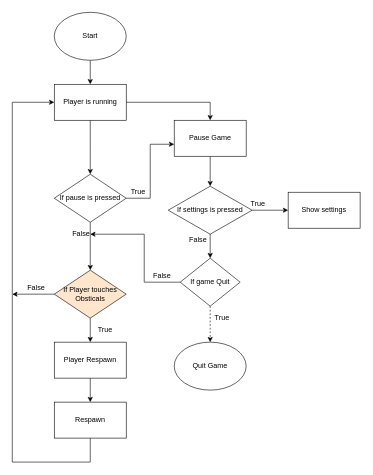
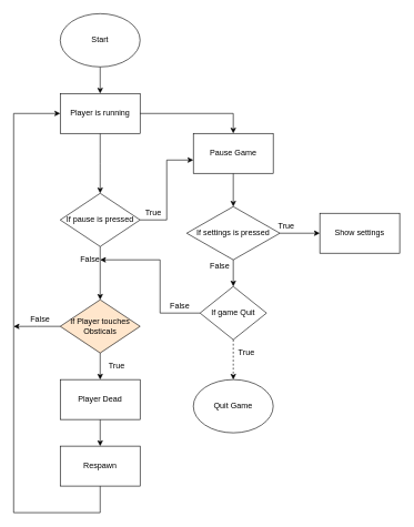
  <mxCell id="0" />
  <mxCell id="1" parent="0" />
  <mxCell id="2" value="" style="edgeStyle=orthogonalEdgeStyle;rounded=0;orthogonalLoop=1;jettySize=auto;html=1;" edge="1" parent="1" source="3" target="5"><mxGeometry relative="1" as="geometry" /></mxCell>
  <mxCell id="3" value="Start" style="ellipse;whiteSpace=wrap;html=1;" vertex="1" parent="1"><mxGeometry x="90" y="20" width="120" height="80" as="geometry" /></mxCell>
  <mxCell id="4" value="" style="edgeStyle=orthogonalEdgeStyle;rounded=0;orthogonalLoop=1;jettySize=auto;html=1;" edge="1" parent="1" source="5"><mxGeometry relative="1" as="geometry"><mxPoint x="150" y="290" as="targetPoint" /></mxGeometry></mxCell>
  <mxCell id="5" value="Player is running" style="whiteSpace=wrap;html=1;" vertex="1" parent="1"><mxGeometry x="90" y="140" width="120" height="60" as="geometry" /></mxCell>
  <mxCell id="6" value="" style="edgeStyle=orthogonalEdgeStyle;rounded=0;orthogonalLoop=1;jettySize=auto;html=1;" edge="1" parent="1" source="8" target="10"><mxGeometry relative="1" as="geometry"><Array as="points"><mxPoint x="250" y="330" /><mxPoint x="250" y="240" /></Array></mxGeometry></mxCell>
  <mxCell id="7" value="" style="edgeStyle=orthogonalEdgeStyle;rounded=0;orthogonalLoop=1;jettySize=auto;html=1;" edge="1" parent="1" source="8" target="13"><mxGeometry relative="1" as="geometry" /></mxCell>
  <mxCell id="8" value="If pause is pressed" style="rhombus;whiteSpace=wrap;html=1;" vertex="1" parent="1"><mxGeometry x="90" y="290" width="120" height="80" as="geometry" /></mxCell>
  <mxCell id="9" value="" style="edgeStyle=orthogonalEdgeStyle;rounded=0;orthogonalLoop=1;jettySize=auto;html=1;" edge="1" parent="1" source="10" target="32"><mxGeometry relative="1" as="geometry" /></mxCell>
  <mxCell id="10" value="Pause Game" style="whiteSpace=wrap;html=1;" vertex="1" parent="1"><mxGeometry x="290" y="200" width="120" height="60" as="geometry" /></mxCell>
  <mxCell id="11" value="" style="edgeStyle=orthogonalEdgeStyle;rounded=0;orthogonalLoop=1;jettySize=auto;html=1;" edge="1" parent="1" source="13" target="16"><mxGeometry relative="1" as="geometry" /></mxCell>
  <mxCell id="12" style="edgeStyle=orthogonalEdgeStyle;rounded=0;orthogonalLoop=1;jettySize=auto;html=1;exitX=0;exitY=0.5;exitDx=0;exitDy=0;" edge="1" parent="1" source="13"><mxGeometry relative="1" as="geometry"><mxPoint x="20" y="490.095" as="targetPoint" /></mxGeometry></mxCell>
  <mxCell id="13" value="If Player touches Obsticals" style="rhombus;whiteSpace=wrap;html=1;fillColor=#ffe6cc;" vertex="1" parent="1"><mxGeometry x="90" y="450" width="120" height="80" as="geometry" /></mxCell>
  <mxCell id="14" style="edgeStyle=orthogonalEdgeStyle;rounded=0;orthogonalLoop=1;jettySize=auto;html=1;exitX=0.5;exitY=1;exitDx=0;exitDy=0;entryX=0;entryY=0.5;entryDx=0;entryDy=0;" edge="1" parent="1" source="17" target="5"><mxGeometry relative="1" as="geometry"><Array as="points"><mxPoint x="150" y="770" /><mxPoint x="20" y="770" /><mxPoint x="20" y="170" /></Array></mxGeometry></mxCell>
  <mxCell id="15" style="edgeStyle=orthogonalEdgeStyle;rounded=0;orthogonalLoop=1;jettySize=auto;html=1;exitX=0.5;exitY=1;exitDx=0;exitDy=0;entryX=0.5;entryY=0;entryDx=0;entryDy=0;" edge="1" parent="1" source="16" target="17"><mxGeometry relative="1" as="geometry" /></mxCell>
- <mxCell id="16" value="Player Respawn" style="whiteSpace=wrap;html=1;" vertex="1" parent="1"><mxGeometry x="90" y="570" width="120" height="60" as="geometry" /></mxCell>
+ <mxCell id="16" value="Player Dead" style="whiteSpace=wrap;html=1;" vertex="1" parent="1"><mxGeometry x="90" y="570" width="120" height="60" as="geometry" /></mxCell>
  <mxCell id="17" value="Respawn" style="rounded=0;whiteSpace=wrap;html=1;" vertex="1" parent="1"><mxGeometry x="90" y="670" width="120" height="60" as="geometry" /></mxCell>
  <mxCell id="18" value="" style="edgeStyle=orthogonalEdgeStyle;rounded=0;orthogonalLoop=1;jettySize=auto;html=1;dashed=1;" edge="1" parent="1" source="19" target="20"><mxGeometry relative="1" as="geometry" /></mxCell>
  <mxCell id="19" value="If game Quit" style="rhombus;whiteSpace=wrap;html=1;" vertex="1" parent="1"><mxGeometry x="300" y="430" width="100" height="80" as="geometry" /></mxCell>
  <mxCell id="20" value="Quit Game" style="ellipse;whiteSpace=wrap;html=1;" vertex="1" parent="1"><mxGeometry x="290" y="570" width="120" height="80" as="geometry" /></mxCell>
  <mxCell id="21" value="" style="endArrow=none;html=1;entryX=0;entryY=0.5;entryDx=0;entryDy=0;" edge="1" parent="1" target="19"><mxGeometry width="50" height="50" relative="1" as="geometry"><mxPoint x="240" y="470" as="sourcePoint" /><mxPoint x="200" y="300" as="targetPoint" /></mxGeometry></mxCell>
  <mxCell id="22" value="" style="endArrow=none;html=1;" edge="1" parent="1"><mxGeometry width="50" height="50" relative="1" as="geometry"><mxPoint x="240" y="470" as="sourcePoint" /><mxPoint x="240" y="390" as="targetPoint" /></mxGeometry></mxCell>
  <mxCell id="23" value="" style="endArrow=classic;html=1;" edge="1" parent="1"><mxGeometry width="50" height="50" relative="1" as="geometry"><mxPoint x="240" y="390" as="sourcePoint" /><mxPoint x="150" y="390" as="targetPoint" /></mxGeometry></mxCell>
  <mxCell id="24" value="True" style="text;html=1;strokeColor=none;fillColor=none;align=center;verticalAlign=middle;whiteSpace=wrap;rounded=0;" vertex="1" parent="1"><mxGeometry x="155" y="540" width="40" height="20" as="geometry" /></mxCell>
  <mxCell id="25" value="True" style="text;html=1;strokeColor=none;fillColor=none;align=center;verticalAlign=middle;whiteSpace=wrap;rounded=0;" vertex="1" parent="1"><mxGeometry x="350" y="520" width="40" height="20" as="geometry" /></mxCell>
  <mxCell id="26" value="True" style="text;html=1;strokeColor=none;fillColor=none;align=center;verticalAlign=middle;whiteSpace=wrap;rounded=0;" vertex="1" parent="1"><mxGeometry x="210" y="310" width="40" height="20" as="geometry" /></mxCell>
  <mxCell id="27" value="False" style="text;html=1;strokeColor=none;fillColor=none;align=center;verticalAlign=middle;whiteSpace=wrap;rounded=0;" vertex="1" parent="1"><mxGeometry x="40" y="470" width="40" height="20" as="geometry" /></mxCell>
  <mxCell id="28" value="False" style="text;html=1;strokeColor=none;fillColor=none;align=center;verticalAlign=middle;whiteSpace=wrap;rounded=0;" vertex="1" parent="1"><mxGeometry x="250" y="450" width="40" height="20" as="geometry" /></mxCell>
  <mxCell id="29" value="False" style="text;html=1;strokeColor=none;fillColor=none;align=center;verticalAlign=middle;whiteSpace=wrap;rounded=0;" vertex="1" parent="1"><mxGeometry x="115" y="380" width="40" height="20" as="geometry" /></mxCell>
  <mxCell id="30" value="" style="edgeStyle=orthogonalEdgeStyle;rounded=0;orthogonalLoop=1;jettySize=auto;html=1;" edge="1" parent="1" source="32" target="19"><mxGeometry relative="1" as="geometry" /></mxCell>
  <mxCell id="31" value="" style="edgeStyle=orthogonalEdgeStyle;rounded=0;orthogonalLoop=1;jettySize=auto;html=1;" edge="1" parent="1" source="32" target="33"><mxGeometry relative="1" as="geometry" /></mxCell>
  <mxCell id="32" value="If settings is pressed" style="rhombus;whiteSpace=wrap;html=1;" vertex="1" parent="1"><mxGeometry x="280" y="310" width="140" height="80" as="geometry" /></mxCell>
  <mxCell id="33" value="Show settings" style="whiteSpace=wrap;html=1;" vertex="1" parent="1"><mxGeometry x="480" y="320" width="120" height="60" as="geometry" /></mxCell>
  <mxCell id="34" value="False" style="text;html=1;strokeColor=none;fillColor=none;align=center;verticalAlign=middle;whiteSpace=wrap;rounded=0;" vertex="1" parent="1"><mxGeometry x="310" y="390" width="40" height="20" as="geometry" /></mxCell>
  <mxCell id="35" value="True" style="text;html=1;strokeColor=none;fillColor=none;align=center;verticalAlign=middle;whiteSpace=wrap;rounded=0;" vertex="1" parent="1"><mxGeometry x="410" y="330" width="40" height="20" as="geometry" /></mxCell>
  <mxCell id="36" style="edgeStyle=orthogonalEdgeStyle;rounded=0;orthogonalLoop=1;jettySize=auto;html=1;exitX=0.5;exitY=1;exitDx=0;exitDy=0;" edge="1" parent="1" source="25" target="25"><mxGeometry relative="1" as="geometry" /></mxCell>
  <mxCell id="37" value="" style="endArrow=classic;html=1;entryX=0.5;entryY=0;entryDx=0;entryDy=0;exitX=1;exitY=0.5;exitDx=0;exitDy=0;rounded=0;" edge="1" parent="1" source="5" target="10"><mxGeometry width="50" height="50" relative="1" as="geometry"><mxPoint x="305" y="160" as="sourcePoint" /><mxPoint x="355" y="110" as="targetPoint" /><Array as="points"><mxPoint x="350" y="170" /></Array></mxGeometry></mxCell>
